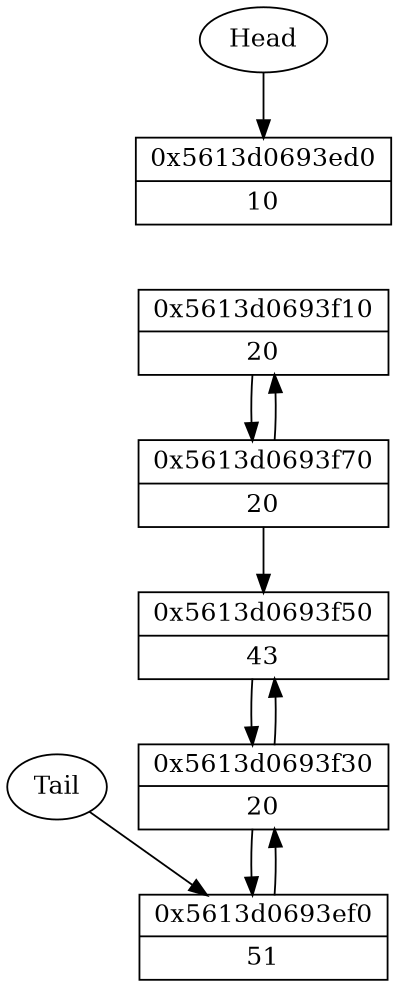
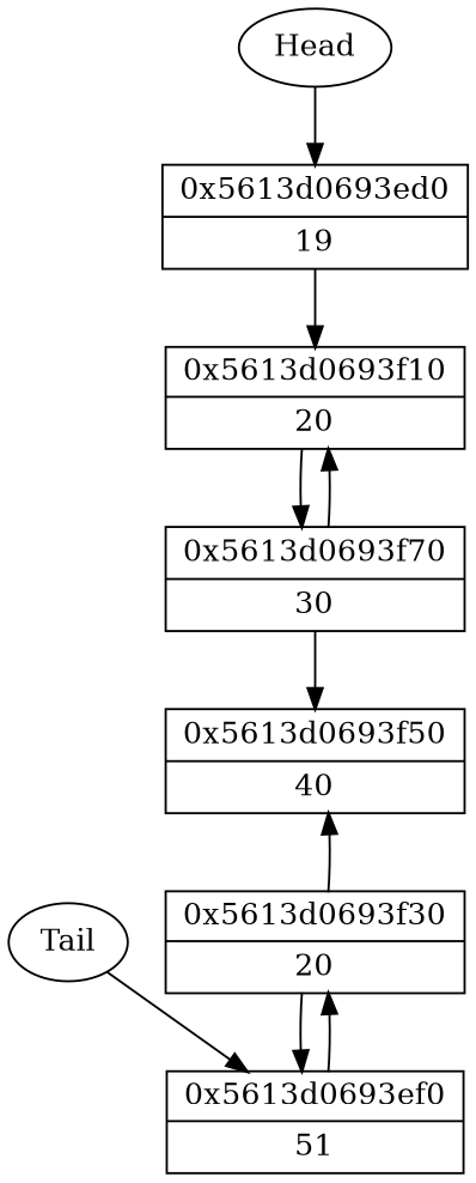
  digraph {
    node [shape=record]
-   n1 [label="{{0x5613d0693ed0}|{10}}"]
+   n1 [label="{{0x5613d0693ed0}|{19}}"]
    n2 [label="{{0x5613d0693f10}|{20}}"]
-   n3 [label="{{0x5613d0693f70}|{20}}"]
-   n4 [label="{{0x5613d0693f50}|{43}}"]
+   n3 [label="{{0x5613d0693f70}|{30}}"]
+   n4 [label="{{0x5613d0693f50}|{40}}"]
    n5 [label="{{0x5613d0693f30}|{20}}"]
    n6 [label="{{0x5613d0693ef0}|{51}}"]
    Head [shape=""]
    Tail [shape=""]
+   n1 -> n2
    n2 -> n3
    n3 -> n2
    n3 -> n4
-   n4 -> n5
    n5 -> n4
    n5 -> n6
    n6 -> n5
    Head -> n1
    Tail -> n6
  }
